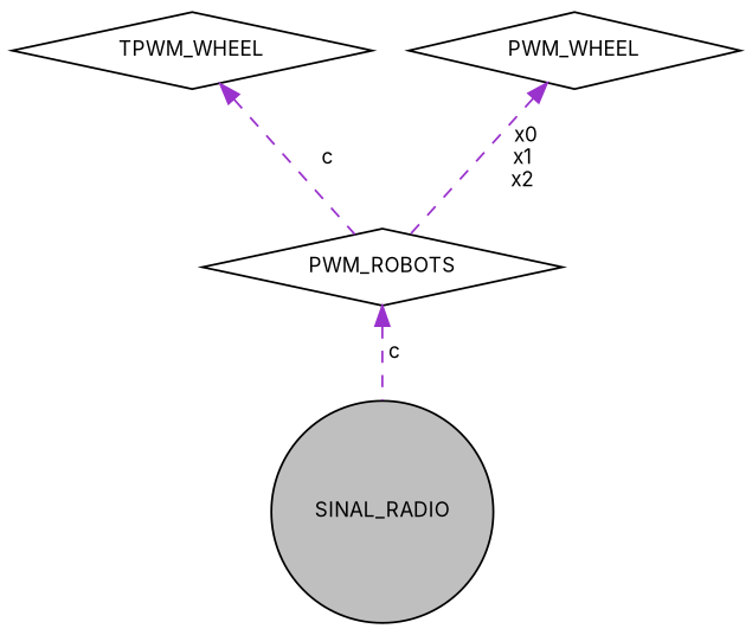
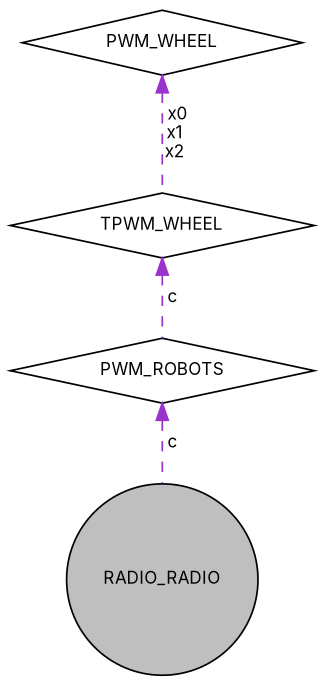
  digraph {
    fontname=Inter
    node [color=black fillcolor=white fontname=Inter fontsize=10 shape=diamond style=filled]
    edge [color=darkorchid3 dir=back fontname=Inter fontsize=10 labelfontname=Helvetica labelfontsize=10 style=dashed]
-   n1 [fillcolor=grey75 fontcolor=black height=0.2 label=SINAL_RADIO shape=circle width=0.4]
+   n1 [fillcolor=grey75 fontcolor=black height=0.2 label=RADIO_RADIO shape=circle width=0.4]
    n2 [height=0.2 label=PWM_ROBOTS width=0.4]
    n3 [height=0.2 label=TPWM_WHEEL width=0.4]
    n4 [height=0.2 label=PWM_WHEEL width=0.4]
    n2 -> n1 [label=" c"]
    n3 -> n2 [label=" c"]
-   n4 -> n2 [label=" x0\nx1\nx2"]
+   n4 -> n3 [label=" x0\nx1\nx2"]
  }
